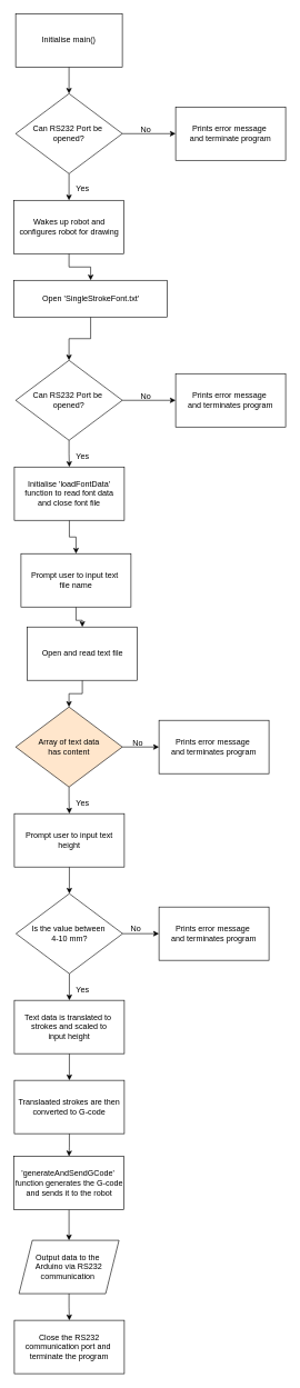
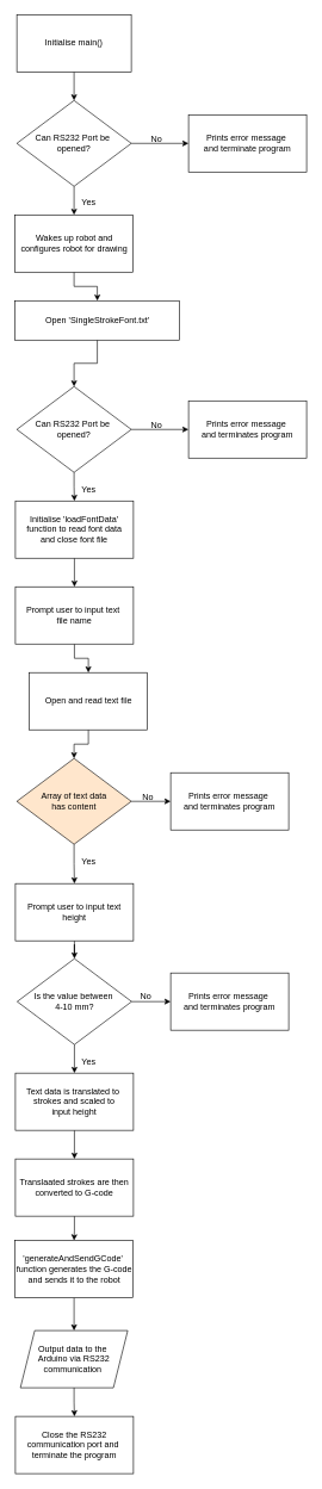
  <mxCell id="0" />
  <mxCell id="1" parent="0" />
  <mxCell id="2" style="edgeStyle=orthogonalEdgeStyle;rounded=0;orthogonalLoop=1;jettySize=auto;html=1;entryX=0.5;entryY=0;entryDx=0;entryDy=0;" edge="1" parent="1" source="3" target="6"><mxGeometry relative="1" as="geometry" /></mxCell>
  <mxCell id="3" value="Initialise main()" style="rounded=0;whiteSpace=wrap;html=1;" vertex="1" parent="1"><mxGeometry x="23" y="20" width="160" height="80" as="geometry" /></mxCell>
  <mxCell id="4" style="edgeStyle=orthogonalEdgeStyle;rounded=0;orthogonalLoop=1;jettySize=auto;html=1;entryX=0;entryY=0.5;entryDx=0;entryDy=0;" edge="1" parent="1" source="6" target="7"><mxGeometry relative="1" as="geometry" /></mxCell>
  <mxCell id="5" style="edgeStyle=orthogonalEdgeStyle;rounded=0;orthogonalLoop=1;jettySize=auto;html=1;entryX=0.5;entryY=0;entryDx=0;entryDy=0;" edge="1" parent="1" source="6" target="10"><mxGeometry relative="1" as="geometry" /></mxCell>
  <mxCell id="6" value="Can RS232 Port be&amp;nbsp;&lt;div&gt;opened?&lt;/div&gt;" style="rhombus;whiteSpace=wrap;html=1;" vertex="1" parent="1"><mxGeometry x="23" y="140" width="160" height="120" as="geometry" /></mxCell>
  <mxCell id="7" value="Prints error message&amp;nbsp;&lt;div&gt;and terminate program&lt;/div&gt;" style="rounded=0;whiteSpace=wrap;html=1;" vertex="1" parent="1"><mxGeometry x="263" y="160" width="165" height="80" as="geometry" /></mxCell>
  <mxCell id="8" value="No" style="text;html=1;align=center;verticalAlign=middle;resizable=0;points=[];autosize=1;strokeColor=none;fillColor=none;" vertex="1" parent="1"><mxGeometry x="198" y="180" width="40" height="30" as="geometry" /></mxCell>
  <mxCell id="9" style="edgeStyle=orthogonalEdgeStyle;rounded=0;orthogonalLoop=1;jettySize=auto;html=1;entryX=0.5;entryY=0;entryDx=0;entryDy=0;" edge="1" parent="1" source="10" target="13"><mxGeometry relative="1" as="geometry" /></mxCell>
  <mxCell id="10" value="&lt;div&gt;Wakes up robot and configures robot for drawing&lt;/div&gt;" style="rounded=0;whiteSpace=wrap;html=1;" vertex="1" parent="1"><mxGeometry x="20.5" y="300" width="165" height="80" as="geometry" /></mxCell>
  <mxCell id="11" value="Yes" style="text;html=1;align=center;verticalAlign=middle;resizable=0;points=[];autosize=1;strokeColor=none;fillColor=none;" vertex="1" parent="1"><mxGeometry x="103" y="268" width="40" height="30" as="geometry" /></mxCell>
  <mxCell id="12" style="edgeStyle=orthogonalEdgeStyle;rounded=0;orthogonalLoop=1;jettySize=auto;html=1;entryX=0.5;entryY=0;entryDx=0;entryDy=0;" edge="1" parent="1" source="13" target="16"><mxGeometry relative="1" as="geometry" /></mxCell>
  <mxCell id="13" value="Open 'SingleStrokeFont.txt'" style="rounded=0;whiteSpace=wrap;html=1;" vertex="1" parent="1"><mxGeometry x="20.5" y="420" width="230" height="55" as="geometry" /></mxCell>
  <mxCell id="14" style="edgeStyle=orthogonalEdgeStyle;rounded=0;orthogonalLoop=1;jettySize=auto;html=1;entryX=0;entryY=0.5;entryDx=0;entryDy=0;" edge="1" parent="1" source="16" target="17"><mxGeometry relative="1" as="geometry" /></mxCell>
  <mxCell id="15" style="edgeStyle=orthogonalEdgeStyle;rounded=0;orthogonalLoop=1;jettySize=auto;html=1;entryX=0.5;entryY=0;entryDx=0;entryDy=0;" edge="1" parent="1" source="16" target="20"><mxGeometry relative="1" as="geometry" /></mxCell>
  <mxCell id="16" value="Can RS232 Port be&amp;nbsp;&lt;div&gt;opened?&lt;/div&gt;" style="rhombus;whiteSpace=wrap;html=1;" vertex="1" parent="1"><mxGeometry x="23" y="540" width="160" height="120" as="geometry" /></mxCell>
  <mxCell id="17" value="Prints error message&amp;nbsp;&lt;div&gt;and terminates program&lt;/div&gt;" style="rounded=0;whiteSpace=wrap;html=1;" vertex="1" parent="1"><mxGeometry x="263" y="560" width="165" height="80" as="geometry" /></mxCell>
  <mxCell id="18" value="No" style="text;html=1;align=center;verticalAlign=middle;resizable=0;points=[];autosize=1;strokeColor=none;fillColor=none;" vertex="1" parent="1"><mxGeometry x="198" y="580" width="40" height="30" as="geometry" /></mxCell>
  <mxCell id="19" style="edgeStyle=orthogonalEdgeStyle;rounded=0;orthogonalLoop=1;jettySize=auto;html=1;entryX=0.5;entryY=0;entryDx=0;entryDy=0;" edge="1" parent="1" source="20" target="22"><mxGeometry relative="1" as="geometry" /></mxCell>
  <mxCell id="20" value="Initialise 'loadFontData' function to read font data&lt;div&gt;and close font file&lt;/div&gt;" style="rounded=0;whiteSpace=wrap;html=1;" vertex="1" parent="1"><mxGeometry x="21" y="700" width="165" height="80" as="geometry" /></mxCell>
  <mxCell id="21" style="edgeStyle=orthogonalEdgeStyle;rounded=0;orthogonalLoop=1;jettySize=auto;html=1;entryX=0.5;entryY=0;entryDx=0;entryDy=0;" edge="1" parent="1" source="22" target="24"><mxGeometry relative="1" as="geometry" /></mxCell>
- <mxCell id="22" value="Prompt user to input text&amp;nbsp;&lt;div&gt;file name&lt;/div&gt;" style="rounded=0;whiteSpace=wrap;html=1;" vertex="1" parent="1"><mxGeometry x="31" y="830" width="165" height="80" as="geometry" /></mxCell>
+ <mxCell id="22" value="Prompt user to input text&amp;nbsp;&lt;div&gt;file name&lt;/div&gt;" style="rounded=0;whiteSpace=wrap;html=1;" vertex="1" parent="1"><mxGeometry x="21" y="820" width="165" height="80" as="geometry" /></mxCell>
  <mxCell id="23" style="edgeStyle=orthogonalEdgeStyle;rounded=0;orthogonalLoop=1;jettySize=auto;html=1;entryX=0.5;entryY=0;entryDx=0;entryDy=0;" edge="1" parent="1" source="24" target="27"><mxGeometry relative="1" as="geometry" /></mxCell>
  <mxCell id="24" value="Open and read text file" style="rounded=0;whiteSpace=wrap;html=1;" vertex="1" parent="1"><mxGeometry x="40.5" y="940" width="165" height="80" as="geometry" /></mxCell>
  <mxCell id="25" style="edgeStyle=orthogonalEdgeStyle;rounded=0;orthogonalLoop=1;jettySize=auto;html=1;entryX=0;entryY=0.5;entryDx=0;entryDy=0;" edge="1" parent="1" source="27" target="28"><mxGeometry relative="1" as="geometry" /></mxCell>
  <mxCell id="26" value="" style="edgeStyle=orthogonalEdgeStyle;rounded=0;orthogonalLoop=1;jettySize=auto;html=1;" edge="1" parent="1" source="27" target="32"><mxGeometry relative="1" as="geometry" /></mxCell>
  <mxCell id="27" value="Array of text data&lt;div&gt;has content&lt;/div&gt;" style="rhombus;whiteSpace=wrap;html=1;fillColor=#ffe6cc;" vertex="1" parent="1"><mxGeometry x="23" y="1060" width="160" height="120" as="geometry" /></mxCell>
  <mxCell id="28" value="Prints error message&amp;nbsp;&lt;div&gt;and terminates program&lt;/div&gt;" style="rounded=0;whiteSpace=wrap;html=1;" vertex="1" parent="1"><mxGeometry x="238" y="1080" width="165" height="80" as="geometry" /></mxCell>
  <mxCell id="29" value="No" style="text;html=1;align=center;verticalAlign=middle;resizable=0;points=[];autosize=1;strokeColor=none;fillColor=none;" vertex="1" parent="1"><mxGeometry x="186" y="1100" width="40" height="30" as="geometry" /></mxCell>
  <mxCell id="30" value="Yes" style="text;html=1;align=center;verticalAlign=middle;resizable=0;points=[];autosize=1;strokeColor=none;fillColor=none;" vertex="1" parent="1"><mxGeometry x="103" y="670" width="40" height="30" as="geometry" /></mxCell>
  <mxCell id="31" style="edgeStyle=orthogonalEdgeStyle;rounded=0;orthogonalLoop=1;jettySize=auto;html=1;entryX=0.5;entryY=0;entryDx=0;entryDy=0;" edge="1" parent="1" source="32" target="36"><mxGeometry relative="1" as="geometry"><mxPoint x="103.5" y="1340" as="targetPoint" /></mxGeometry></mxCell>
- <mxCell id="32" value="Prompt user to input text height" style="rounded=0;whiteSpace=wrap;html=1;" vertex="1" parent="1"><mxGeometry x="21" y="1220" width="165" height="80" as="geometry" /></mxCell>
+ <mxCell id="32" value="Prompt user to input text height" style="rounded=0;whiteSpace=wrap;html=1;" vertex="1" parent="1"><mxGeometry x="21" y="1235" width="165" height="80" as="geometry" /></mxCell>
  <mxCell id="33" value="Yes" style="text;html=1;align=center;verticalAlign=middle;resizable=0;points=[];autosize=1;strokeColor=none;fillColor=none;" vertex="1" parent="1"><mxGeometry x="103" y="1190" width="40" height="30" as="geometry" /></mxCell>
  <mxCell id="34" style="edgeStyle=orthogonalEdgeStyle;rounded=0;orthogonalLoop=1;jettySize=auto;html=1;entryX=0;entryY=0.5;entryDx=0;entryDy=0;" edge="1" parent="1" source="36" target="37"><mxGeometry relative="1" as="geometry" /></mxCell>
  <mxCell id="35" style="edgeStyle=orthogonalEdgeStyle;rounded=0;orthogonalLoop=1;jettySize=auto;html=1;entryX=0.5;entryY=0;entryDx=0;entryDy=0;" edge="1" parent="1" source="36" target="40"><mxGeometry relative="1" as="geometry" /></mxCell>
  <mxCell id="36" value="Is the value between&amp;nbsp;&lt;div&gt;4-10 mm?&lt;/div&gt;" style="rhombus;whiteSpace=wrap;html=1;" vertex="1" parent="1"><mxGeometry x="23.5" y="1340" width="160" height="120" as="geometry" /></mxCell>
  <mxCell id="37" value="Prints error message&amp;nbsp;&lt;div&gt;and terminates program&lt;/div&gt;" style="rounded=0;whiteSpace=wrap;html=1;" vertex="1" parent="1"><mxGeometry x="238" y="1360" width="165" height="80" as="geometry" /></mxCell>
  <mxCell id="38" value="No" style="text;html=1;align=center;verticalAlign=middle;resizable=0;points=[];autosize=1;strokeColor=none;fillColor=none;" vertex="1" parent="1"><mxGeometry x="183" y="1378" width="40" height="30" as="geometry" /></mxCell>
  <mxCell id="39" style="edgeStyle=orthogonalEdgeStyle;rounded=0;orthogonalLoop=1;jettySize=auto;html=1;entryX=0.5;entryY=0;entryDx=0;entryDy=0;" edge="1" parent="1" source="40" target="43"><mxGeometry relative="1" as="geometry" /></mxCell>
  <mxCell id="40" value="Text data is translated to&amp;nbsp;&lt;div&gt;strokes and scaled to&lt;/div&gt;&lt;div&gt;input height&lt;/div&gt;" style="rounded=0;whiteSpace=wrap;html=1;" vertex="1" parent="1"><mxGeometry x="21" y="1500" width="165" height="80" as="geometry" /></mxCell>
  <mxCell id="41" value="Yes" style="text;html=1;align=center;verticalAlign=middle;resizable=0;points=[];autosize=1;strokeColor=none;fillColor=none;" vertex="1" parent="1"><mxGeometry x="103" y="1470" width="40" height="30" as="geometry" /></mxCell>
  <mxCell id="42" style="edgeStyle=orthogonalEdgeStyle;rounded=0;orthogonalLoop=1;jettySize=auto;html=1;entryX=0.5;entryY=0;entryDx=0;entryDy=0;" edge="1" parent="1" source="43" target="45"><mxGeometry relative="1" as="geometry" /></mxCell>
  <mxCell id="43" value="Translaated strokes are then&lt;div&gt;converted to G-code&lt;/div&gt;" style="rounded=0;whiteSpace=wrap;html=1;" vertex="1" parent="1"><mxGeometry x="21" y="1620" width="165" height="80" as="geometry" /></mxCell>
  <mxCell id="44" style="edgeStyle=orthogonalEdgeStyle;rounded=0;orthogonalLoop=1;jettySize=auto;html=1;entryX=0.5;entryY=0;entryDx=0;entryDy=0;" edge="1" parent="1" source="45" target="47"><mxGeometry relative="1" as="geometry" /></mxCell>
  <mxCell id="45" value="'generateAndSendGCode'&amp;nbsp;&lt;div&gt;function generates the G-code&lt;/div&gt;&lt;div&gt;and sends it to the robot&lt;/div&gt;" style="rounded=0;whiteSpace=wrap;html=1;" vertex="1" parent="1"><mxGeometry x="20.5" y="1734" width="165" height="80" as="geometry" /></mxCell>
  <mxCell id="46" style="edgeStyle=orthogonalEdgeStyle;rounded=0;orthogonalLoop=1;jettySize=auto;html=1;entryX=0.5;entryY=0;entryDx=0;entryDy=0;" edge="1" parent="1" source="47" target="48"><mxGeometry relative="1" as="geometry" /></mxCell>
  <mxCell id="47" value="Output data to the&amp;nbsp;&lt;div&gt;Arduino via RS232&lt;/div&gt;&lt;div&gt;communication&amp;nbsp;&lt;/div&gt;" style="shape=parallelogram;perimeter=parallelogramPerimeter;whiteSpace=wrap;html=1;fixedSize=1;" vertex="1" parent="1"><mxGeometry x="28" y="1860" width="150" height="80" as="geometry" /></mxCell>
  <mxCell id="48" value="Close the RS232 communication port and&amp;nbsp;&lt;div&gt;terminate the program&lt;/div&gt;" style="rounded=0;whiteSpace=wrap;html=1;" vertex="1" parent="1"><mxGeometry x="21" y="1980" width="165" height="80" as="geometry" /></mxCell>
